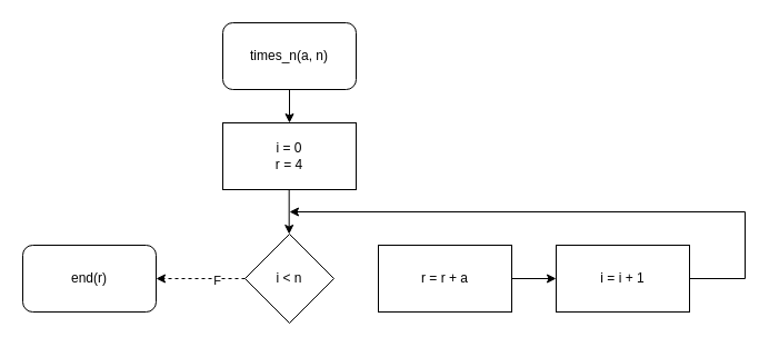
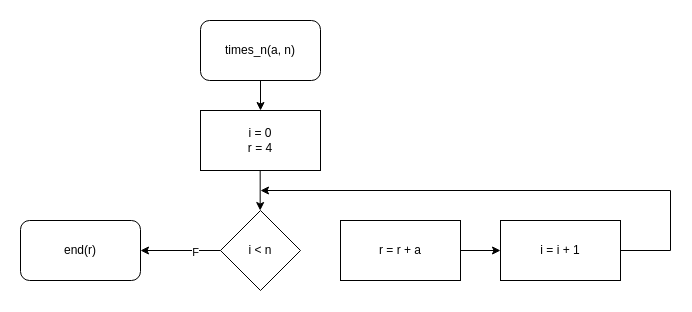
  <mxCell id="0" />
  <mxCell id="1" parent="0" />
  <mxCell id="2" value="times_n(a, n)" style="rounded=1;whiteSpace=wrap;html=1;" vertex="1" parent="1"><mxGeometry x="200" y="20" width="120" height="60" as="geometry" /></mxCell>
  <mxCell id="3" value="" style="endArrow=classic;html=1;rounded=0;exitX=0.5;exitY=1;exitDx=0;exitDy=0;entryX=0.5;entryY=0;entryDx=0;entryDy=0;" edge="1" parent="1" source="2"><mxGeometry width="50" height="50" relative="1" as="geometry"><mxPoint x="310" y="160" as="sourcePoint" /><mxPoint x="260" y="110" as="targetPoint" /></mxGeometry></mxCell>
  <mxCell id="4" value="" style="endArrow=classic;html=1;rounded=0;exitX=0.5;exitY=1;exitDx=0;exitDy=0;" edge="1" parent="1"><mxGeometry width="50" height="50" relative="1" as="geometry"><mxPoint x="259.68" y="170" as="sourcePoint" /><mxPoint x="259.68" y="210" as="targetPoint" /></mxGeometry></mxCell>
  <mxCell id="5" value="i = 0&lt;br&gt;r = 4" style="rounded=0;whiteSpace=wrap;html=1;" vertex="1" parent="1"><mxGeometry x="200" y="110" width="120" height="60" as="geometry" /></mxCell>
  <mxCell id="6" value="end(r)" style="rounded=1;whiteSpace=wrap;html=1;" vertex="1" parent="1"><mxGeometry x="20" y="220" width="120" height="60" as="geometry" /></mxCell>
- <mxCell id="7" style="edgeStyle=orthogonalEdgeStyle;rounded=0;orthogonalLoop=1;jettySize=auto;html=1;entryX=1;entryY=0.5;entryDx=0;entryDy=0;dashed=1;" edge="1" parent="1" source="9" target="6"><mxGeometry relative="1" as="geometry" /></mxCell>
+ <mxCell id="7" style="edgeStyle=orthogonalEdgeStyle;rounded=0;orthogonalLoop=1;jettySize=auto;html=1;entryX=1;entryY=0.5;entryDx=0;entryDy=0;" edge="1" parent="1" source="9" target="6"><mxGeometry relative="1" as="geometry" /></mxCell>
  <mxCell id="8" value="F" style="edgeLabel;html=1;align=center;verticalAlign=middle;resizable=0;points=[];" vertex="1" connectable="0" parent="7"><mxGeometry x="-0.355" y="1" relative="1" as="geometry"><mxPoint as="offset" /></mxGeometry></mxCell>
  <mxCell id="9" value="i &amp;lt; n" style="rhombus;whiteSpace=wrap;html=1;" vertex="1" parent="1"><mxGeometry x="220" y="210" width="80" height="80" as="geometry" /></mxCell>
  <mxCell id="10" style="edgeStyle=orthogonalEdgeStyle;rounded=0;orthogonalLoop=1;jettySize=auto;html=1;entryX=0;entryY=0.5;entryDx=0;entryDy=0;" edge="1" parent="1" source="11" target="13"><mxGeometry relative="1" as="geometry" /></mxCell>
  <mxCell id="11" value="r = r + a" style="rounded=0;whiteSpace=wrap;html=1;" vertex="1" parent="1"><mxGeometry x="340" y="220" width="120" height="60" as="geometry" /></mxCell>
  <mxCell id="12" style="edgeStyle=orthogonalEdgeStyle;rounded=0;orthogonalLoop=1;jettySize=auto;html=1;" edge="1" parent="1" source="13"><mxGeometry relative="1" as="geometry"><mxPoint x="260" y="190" as="targetPoint" /><Array as="points"><mxPoint x="670" y="250" /><mxPoint x="670" y="190" /></Array></mxGeometry></mxCell>
  <mxCell id="13" value="i = i + 1" style="rounded=0;whiteSpace=wrap;html=1;" vertex="1" parent="1"><mxGeometry x="500" y="220" width="120" height="60" as="geometry" /></mxCell>
